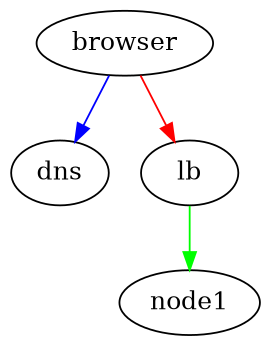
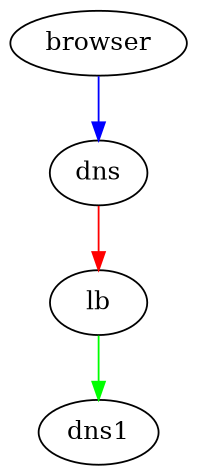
  digraph {
    browser
    dns
    lb
-   node1
+   node1 [label=dns1]
    browser -> dns [color=blue]
-   browser -> lb [color=red]
+   dns -> lb [color=red]
    lb -> node1 [color=green]
  }
